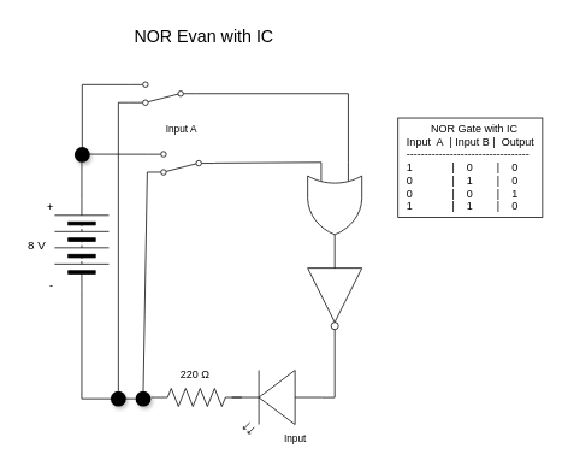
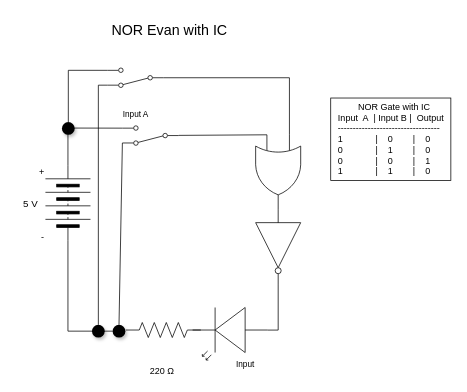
  <mxCell id="0" />
  <mxCell id="1" parent="0" />
  <mxCell id="2" style="html=1;exitX=1;exitY=0.5;exitDx=0;exitDy=0;endArrow=none;endFill=0;rounded=0;entryX=1;entryY=0.88;entryDx=0;entryDy=0;" parent="1" source="4" target="11" edge="1"><mxGeometry relative="1" as="geometry"><mxPoint x="130" y="190" as="targetPoint" /><Array as="points"><mxPoint x="90" y="170" /></Array></mxGeometry></mxCell>
  <mxCell id="3" style="edgeStyle=orthogonalEdgeStyle;rounded=0;html=1;entryX=0;entryY=0.5;entryDx=0;entryDy=0;endArrow=none;endFill=0;" parent="1" source="4" target="22" edge="1"><mxGeometry relative="1" as="geometry"><Array as="points"><mxPoint x="90" y="440" /></Array></mxGeometry></mxCell>
  <mxCell id="4" value="" style="pointerEvents=1;verticalLabelPosition=bottom;shadow=0;dashed=0;align=center;html=1;verticalAlign=top;shape=mxgraph.electrical.miscellaneous.batteryStack;rotation=-90;" parent="1" vertex="1"><mxGeometry x="40" y="240" width="100" height="60" as="geometry" /></mxCell>
  <mxCell id="5" value="+" style="text;html=1;align=center;verticalAlign=middle;resizable=0;points=[];autosize=1;strokeColor=none;fillColor=none;" parent="1" vertex="1"><mxGeometry x="40" y="214" width="30" height="30" as="geometry" /></mxCell>
  <mxCell id="6" value="-" style="text;html=1;align=center;verticalAlign=middle;resizable=0;points=[];autosize=1;strokeColor=none;fillColor=none;" parent="1" vertex="1"><mxGeometry x="41" y="300" width="30" height="30" as="geometry" /></mxCell>
  <mxCell id="7" value="" style="verticalLabelPosition=bottom;shadow=0;dashed=0;align=center;html=1;verticalAlign=top;shape=mxgraph.electrical.opto_electronics.led_2;pointerEvents=1;fontFamily=Helvetica;fontSize=11;fontColor=default;rotation=-180;" parent="1" vertex="1"><mxGeometry x="256" y="409" width="100" height="70" as="geometry" /></mxCell>
  <mxCell id="8" value="Input" style="text;html=1;align=center;verticalAlign=middle;resizable=0;points=[];autosize=1;strokeColor=none;fillColor=none;fontSize=11;fontFamily=Helvetica;fontColor=default;" parent="1" vertex="1"><mxGeometry x="296" y="470" width="60" height="30" as="geometry" /></mxCell>
  <mxCell id="9" style="edgeStyle=none;rounded=0;html=1;exitX=1;exitY=0.12;exitDx=0;exitDy=0;endArrow=none;endFill=0;entryX=0.5;entryY=0;entryDx=0;entryDy=0;" parent="1" source="11" target="22" edge="1"><mxGeometry relative="1" as="geometry"><mxPoint x="170" y="370" as="targetPoint" /></mxGeometry></mxCell>
  <mxCell id="10" style="edgeStyle=none;rounded=0;html=1;endArrow=none;endFill=0;entryX=0;entryY=0.75;entryDx=0;entryDy=0;entryPerimeter=0;" parent="1" source="11" target="24" edge="1"><mxGeometry relative="1" as="geometry"><mxPoint x="333" y="179" as="targetPoint" /></mxGeometry></mxCell>
  <mxCell id="11" value="" style="shape=mxgraph.electrical.electro-mechanical.twoWaySwitch;aspect=fixed;elSwitchState=2;rotation=-180;" parent="1" vertex="1"><mxGeometry x="162.5" y="167" width="75" height="26" as="geometry" /></mxCell>
  <mxCell id="12" value="&lt;div style=&quot;text-align: left;&quot;&gt;&lt;span style=&quot;background-color: initial;&quot;&gt;&amp;nbsp; &amp;nbsp; &amp;nbsp; &amp;nbsp; NOR Gate with IC&lt;/span&gt;&lt;/div&gt;&lt;div style=&quot;text-align: left;&quot;&gt;&lt;span style=&quot;background-color: initial;&quot;&gt;Input&amp;nbsp; A&amp;nbsp; | Input B |&amp;nbsp; Output&lt;/span&gt;&lt;/div&gt;&lt;div style=&quot;text-align: left;&quot;&gt;&lt;span style=&quot;background-color: initial;&quot;&gt;----------------------------------&lt;/span&gt;&lt;/div&gt;&lt;div style=&quot;text-align: left;&quot;&gt;&lt;span style=&quot;background-color: initial;&quot;&gt;1&amp;nbsp; &amp;nbsp; &amp;nbsp; &amp;nbsp; &amp;nbsp; &amp;nbsp; &amp;nbsp;|&amp;nbsp; &amp;nbsp; 0&amp;nbsp; &amp;nbsp; &amp;nbsp; &amp;nbsp; |&amp;nbsp; &amp;nbsp; 0&lt;/span&gt;&lt;/div&gt;&lt;div style=&quot;text-align: left;&quot;&gt;&lt;span style=&quot;background-color: initial;&quot;&gt;0&amp;nbsp; &amp;nbsp; &amp;nbsp; &amp;nbsp; &amp;nbsp; &amp;nbsp; &amp;nbsp;|&amp;nbsp; &amp;nbsp; 1&amp;nbsp; &amp;nbsp; &amp;nbsp; &amp;nbsp; |&amp;nbsp; &amp;nbsp; 0&lt;/span&gt;&lt;/div&gt;&lt;div style=&quot;text-align: left;&quot;&gt;&lt;span style=&quot;background-color: initial;&quot;&gt;0&amp;nbsp; &amp;nbsp; &amp;nbsp; &amp;nbsp; &amp;nbsp; &amp;nbsp; &amp;nbsp;|&amp;nbsp; &amp;nbsp; 0&amp;nbsp; &amp;nbsp; &amp;nbsp; &amp;nbsp; |&amp;nbsp; &amp;nbsp; 1&lt;/span&gt;&lt;/div&gt;&lt;div style=&quot;text-align: left;&quot;&gt;&lt;span style=&quot;background-color: initial;&quot;&gt;1&amp;nbsp; &amp;nbsp; &amp;nbsp; &amp;nbsp; &amp;nbsp; &amp;nbsp; &amp;nbsp;|&amp;nbsp; &amp;nbsp; 1&amp;nbsp; &amp;nbsp; &amp;nbsp; &amp;nbsp; |&amp;nbsp; &amp;nbsp; 0&lt;/span&gt;&lt;/div&gt;" style="text;html=1;align=center;verticalAlign=middle;resizable=0;points=[];autosize=1;strokeColor=default;fillColor=none;" parent="1" vertex="1"><mxGeometry x="440" y="130" width="160" height="110" as="geometry" /></mxCell>
- <mxCell id="13" value="220 Ω" style="text;html=1;align=center;verticalAlign=middle;resizable=0;points=[];autosize=1;strokeColor=none;fillColor=none;" parent="1" vertex="1"><mxGeometry x="185" y="399" width="60" height="30" as="geometry" /></mxCell>
+ <mxCell id="13" value="220 Ω" style="text;html=1;align=center;verticalAlign=middle;resizable=0;points=[];autosize=1;strokeColor=none;fillColor=none;" parent="1" vertex="1"><mxGeometry x="185" y="479" width="60" height="30" as="geometry" /></mxCell>
  <mxCell id="14" value="NOR Evan with IC" style="text;html=1;align=center;verticalAlign=middle;resizable=0;points=[];autosize=1;strokeColor=none;fillColor=none;fontSize=19;" parent="1" vertex="1"><mxGeometry x="135" y="20" width="180" height="40" as="geometry" /></mxCell>
- <mxCell id="15" value="Input A" style="text;html=1;align=center;verticalAlign=middle;resizable=0;points=[];autosize=1;strokeColor=none;fillColor=none;fontSize=11;fontFamily=Helvetica;fontColor=default;" parent="1" vertex="1"><mxGeometry x="169.5" y="127" width="60" height="30" as="geometry" /></mxCell>
- <mxCell id="16" value="8 V" style="text;html=1;align=center;verticalAlign=middle;resizable=0;points=[];autosize=1;strokeColor=none;fillColor=none;fontSize=13;" parent="1" vertex="1"><mxGeometry x="20" y="256" width="40" height="30" as="geometry" /></mxCell>
+ <mxCell id="15" value="Input A" style="text;html=1;align=center;verticalAlign=middle;resizable=0;points=[];autosize=1;strokeColor=none;fillColor=none;fontSize=11;fontFamily=Helvetica;fontColor=default;" parent="1" vertex="1"><mxGeometry x="149.5" y="137" width="60" height="30" as="geometry" /></mxCell>
+ <mxCell id="16" value="5 V" style="text;html=1;align=center;verticalAlign=middle;resizable=0;points=[];autosize=1;strokeColor=none;fillColor=none;fontSize=13;" parent="1" vertex="1"><mxGeometry x="20" y="256" width="40" height="30" as="geometry" /></mxCell>
  <mxCell id="17" style="edgeStyle=orthogonalEdgeStyle;html=1;entryX=1;entryY=0.88;entryDx=0;entryDy=0;rounded=0;endArrow=none;endFill=0;" parent="1" source="18" target="21" edge="1"><mxGeometry relative="1" as="geometry"><Array as="points"><mxPoint x="91" y="93" /></Array></mxGeometry></mxCell>
  <mxCell id="18" value="" style="ellipse;whiteSpace=wrap;html=1;aspect=fixed;fontFamily=Helvetica;fontSize=11;fillColor=#000000;fontColor=#ffffff;strokeColor=none;fillStyle=solid;shadow=1;" parent="1" vertex="1"><mxGeometry x="82" y="162" width="17" height="17" as="geometry" /></mxCell>
  <mxCell id="19" style="edgeStyle=orthogonalEdgeStyle;rounded=0;html=1;exitX=1;exitY=0.12;exitDx=0;exitDy=0;endArrow=none;endFill=0;entryX=0.5;entryY=0;entryDx=0;entryDy=0;" parent="1" source="21" target="23" edge="1"><mxGeometry relative="1" as="geometry"><mxPoint x="130" y="380" as="targetPoint" /><Array as="points"><mxPoint x="130" y="113" /><mxPoint x="130" y="433" /></Array></mxGeometry></mxCell>
  <mxCell id="20" style="edgeStyle=orthogonalEdgeStyle;rounded=0;html=1;entryX=0;entryY=0.25;entryDx=0;entryDy=0;entryPerimeter=0;endArrow=none;endFill=0;" parent="1" source="21" target="24" edge="1"><mxGeometry relative="1" as="geometry"><mxPoint x="363" y="179" as="targetPoint" /></mxGeometry></mxCell>
  <mxCell id="21" value="" style="shape=mxgraph.electrical.electro-mechanical.twoWaySwitch;aspect=fixed;elSwitchState=2;rotation=-180;" parent="1" vertex="1"><mxGeometry x="142.5" y="90" width="75" height="26" as="geometry" /></mxCell>
  <mxCell id="22" value="" style="ellipse;whiteSpace=wrap;html=1;aspect=fixed;fontFamily=Helvetica;fontSize=11;fillColor=#000000;fontColor=#ffffff;strokeColor=none;fillStyle=solid;shadow=1;" parent="1" vertex="1"><mxGeometry x="149.5" y="432" width="17" height="17" as="geometry" /></mxCell>
  <mxCell id="23" value="" style="ellipse;whiteSpace=wrap;html=1;aspect=fixed;fontFamily=Helvetica;fontSize=11;fillColor=#000000;fontColor=#ffffff;strokeColor=none;fillStyle=solid;shadow=1;" parent="1" vertex="1"><mxGeometry x="122" y="432" width="17" height="17" as="geometry" /></mxCell>
  <mxCell id="24" value="" style="verticalLabelPosition=bottom;shadow=0;dashed=0;align=center;html=1;verticalAlign=top;shape=mxgraph.electrical.logic_gates.logic_gate;operation=or;rotation=90;" parent="1" vertex="1"><mxGeometry x="320" y="199" width="100" height="60" as="geometry" /></mxCell>
  <mxCell id="25" style="edgeStyle=orthogonalEdgeStyle;html=1;entryX=0;entryY=0.57;entryDx=0;entryDy=0;entryPerimeter=0;endArrow=none;endFill=0;rounded=0;" parent="1" source="26" target="7" edge="1"><mxGeometry relative="1" as="geometry" /></mxCell>
  <mxCell id="26" value="" style="verticalLabelPosition=bottom;shadow=0;dashed=0;align=center;html=1;verticalAlign=top;shape=mxgraph.electrical.logic_gates.inverter_2;rotation=90;" parent="1" vertex="1"><mxGeometry x="320" y="299" width="100" height="60" as="geometry" /></mxCell>
  <mxCell id="27" value="" style="pointerEvents=1;verticalLabelPosition=bottom;shadow=0;dashed=0;align=center;html=1;verticalAlign=top;shape=mxgraph.electrical.resistors.resistor_2;" parent="1" vertex="1"><mxGeometry x="167" y="429" width="100" height="20" as="geometry" /></mxCell>
